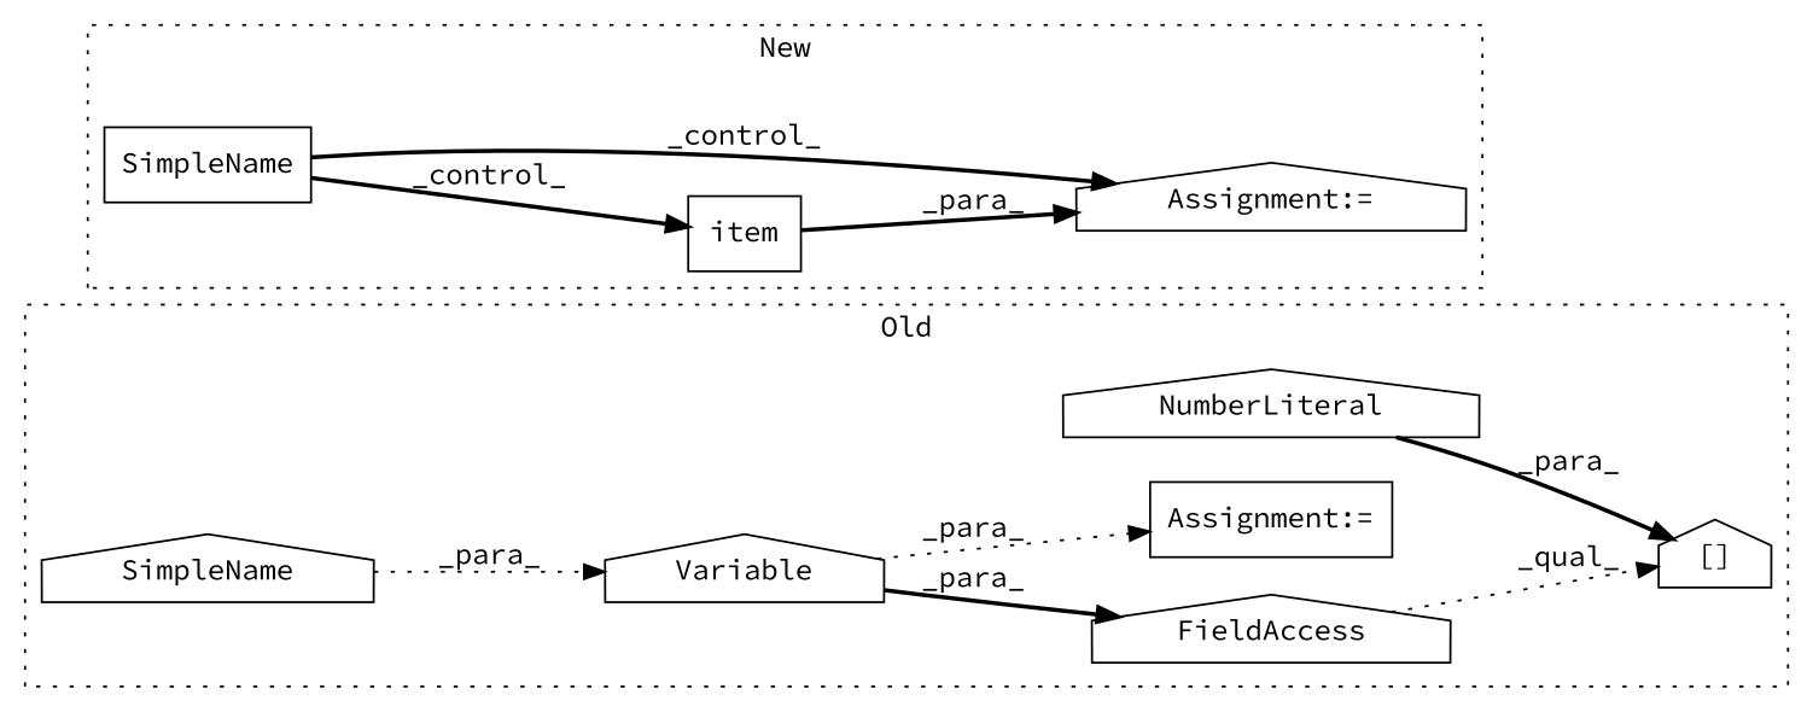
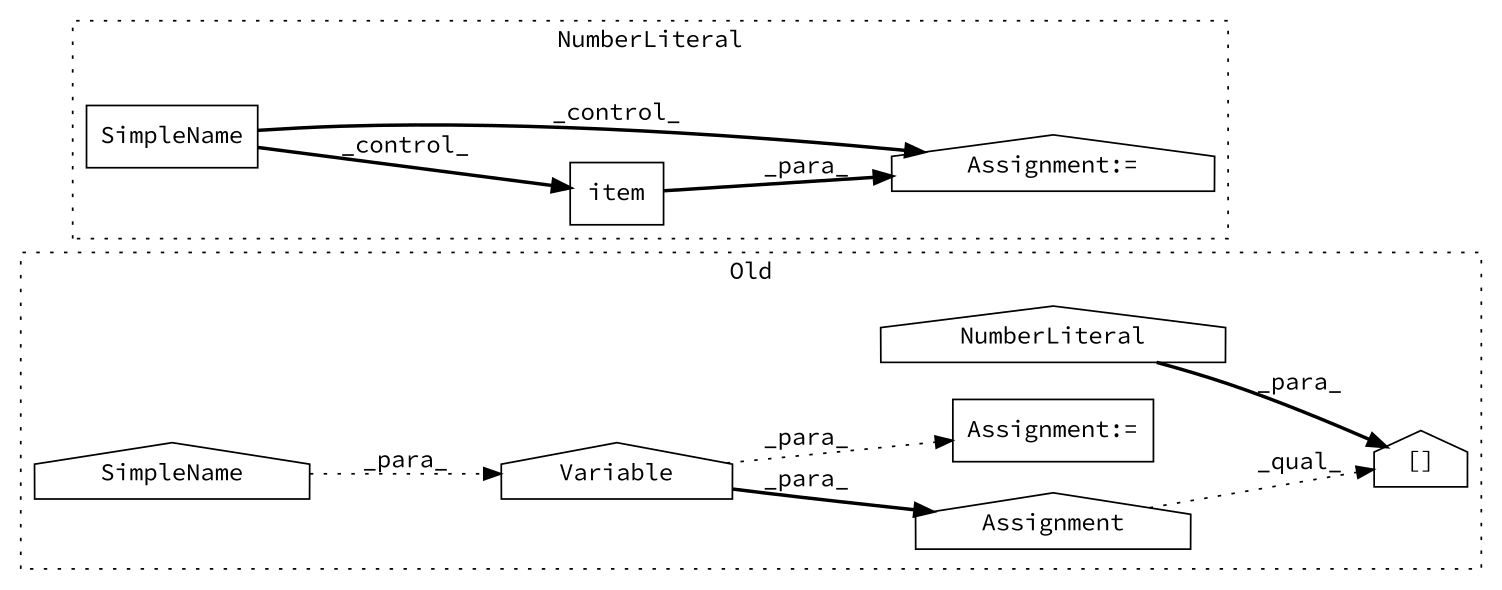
  digraph {
    fontname="Source Code Pro"
    rankdir=LR
    node [a=32 fontname="Source Code Pro" l=2 shape=house]
    edge [fontname="Source Code Pro" style=bold]
    n1 [a=2 l="10,1" label="[]" s="5197,5208"]
-   n2 [a=22 l=9 label=FieldAccess s=5197]
+   n2 [a=22 l=9 label=Assignment s=5197]
    n3 [a=34 l=1 label=NumberLiteral s=5207]
    n4 [l="9,1" label=Variable s="4915,4937"]
    n5 [a=7 label="Assignment:=" s=5195 shape=box]
    n6 [a=42 l=13 label=SimpleName s=4924]
    n7 [l=6 label=item s=4996 shape=box]
    n8 [a=42 l=13 label=SimpleName s=4623 shape=box]
    n9 [a=7 label="Assignment:=" s=4989]
    subgraph cluster_1 {
      label=Old
      style=dotted
      n1
      n2
      n3
      n4
      n5
      n6
    }
    subgraph cluster_2 {
-     label=New
+     label=NumberLiteral
      style=dotted
      n7
      n8
      n9
    }
    n2 -> n1 [label=_qual_ style=dotted]
    n3 -> n1 [label=_para_]
    n4 -> n2 [label=_para_]
    n4 -> n5 [label=_para_ style=dotted]
    n6 -> n4 [label=_para_ style=dotted]
    n7 -> n9 [label=_para_]
    n8 -> n7 [label=_control_]
    n8 -> n9 [label=_control_]
  }
